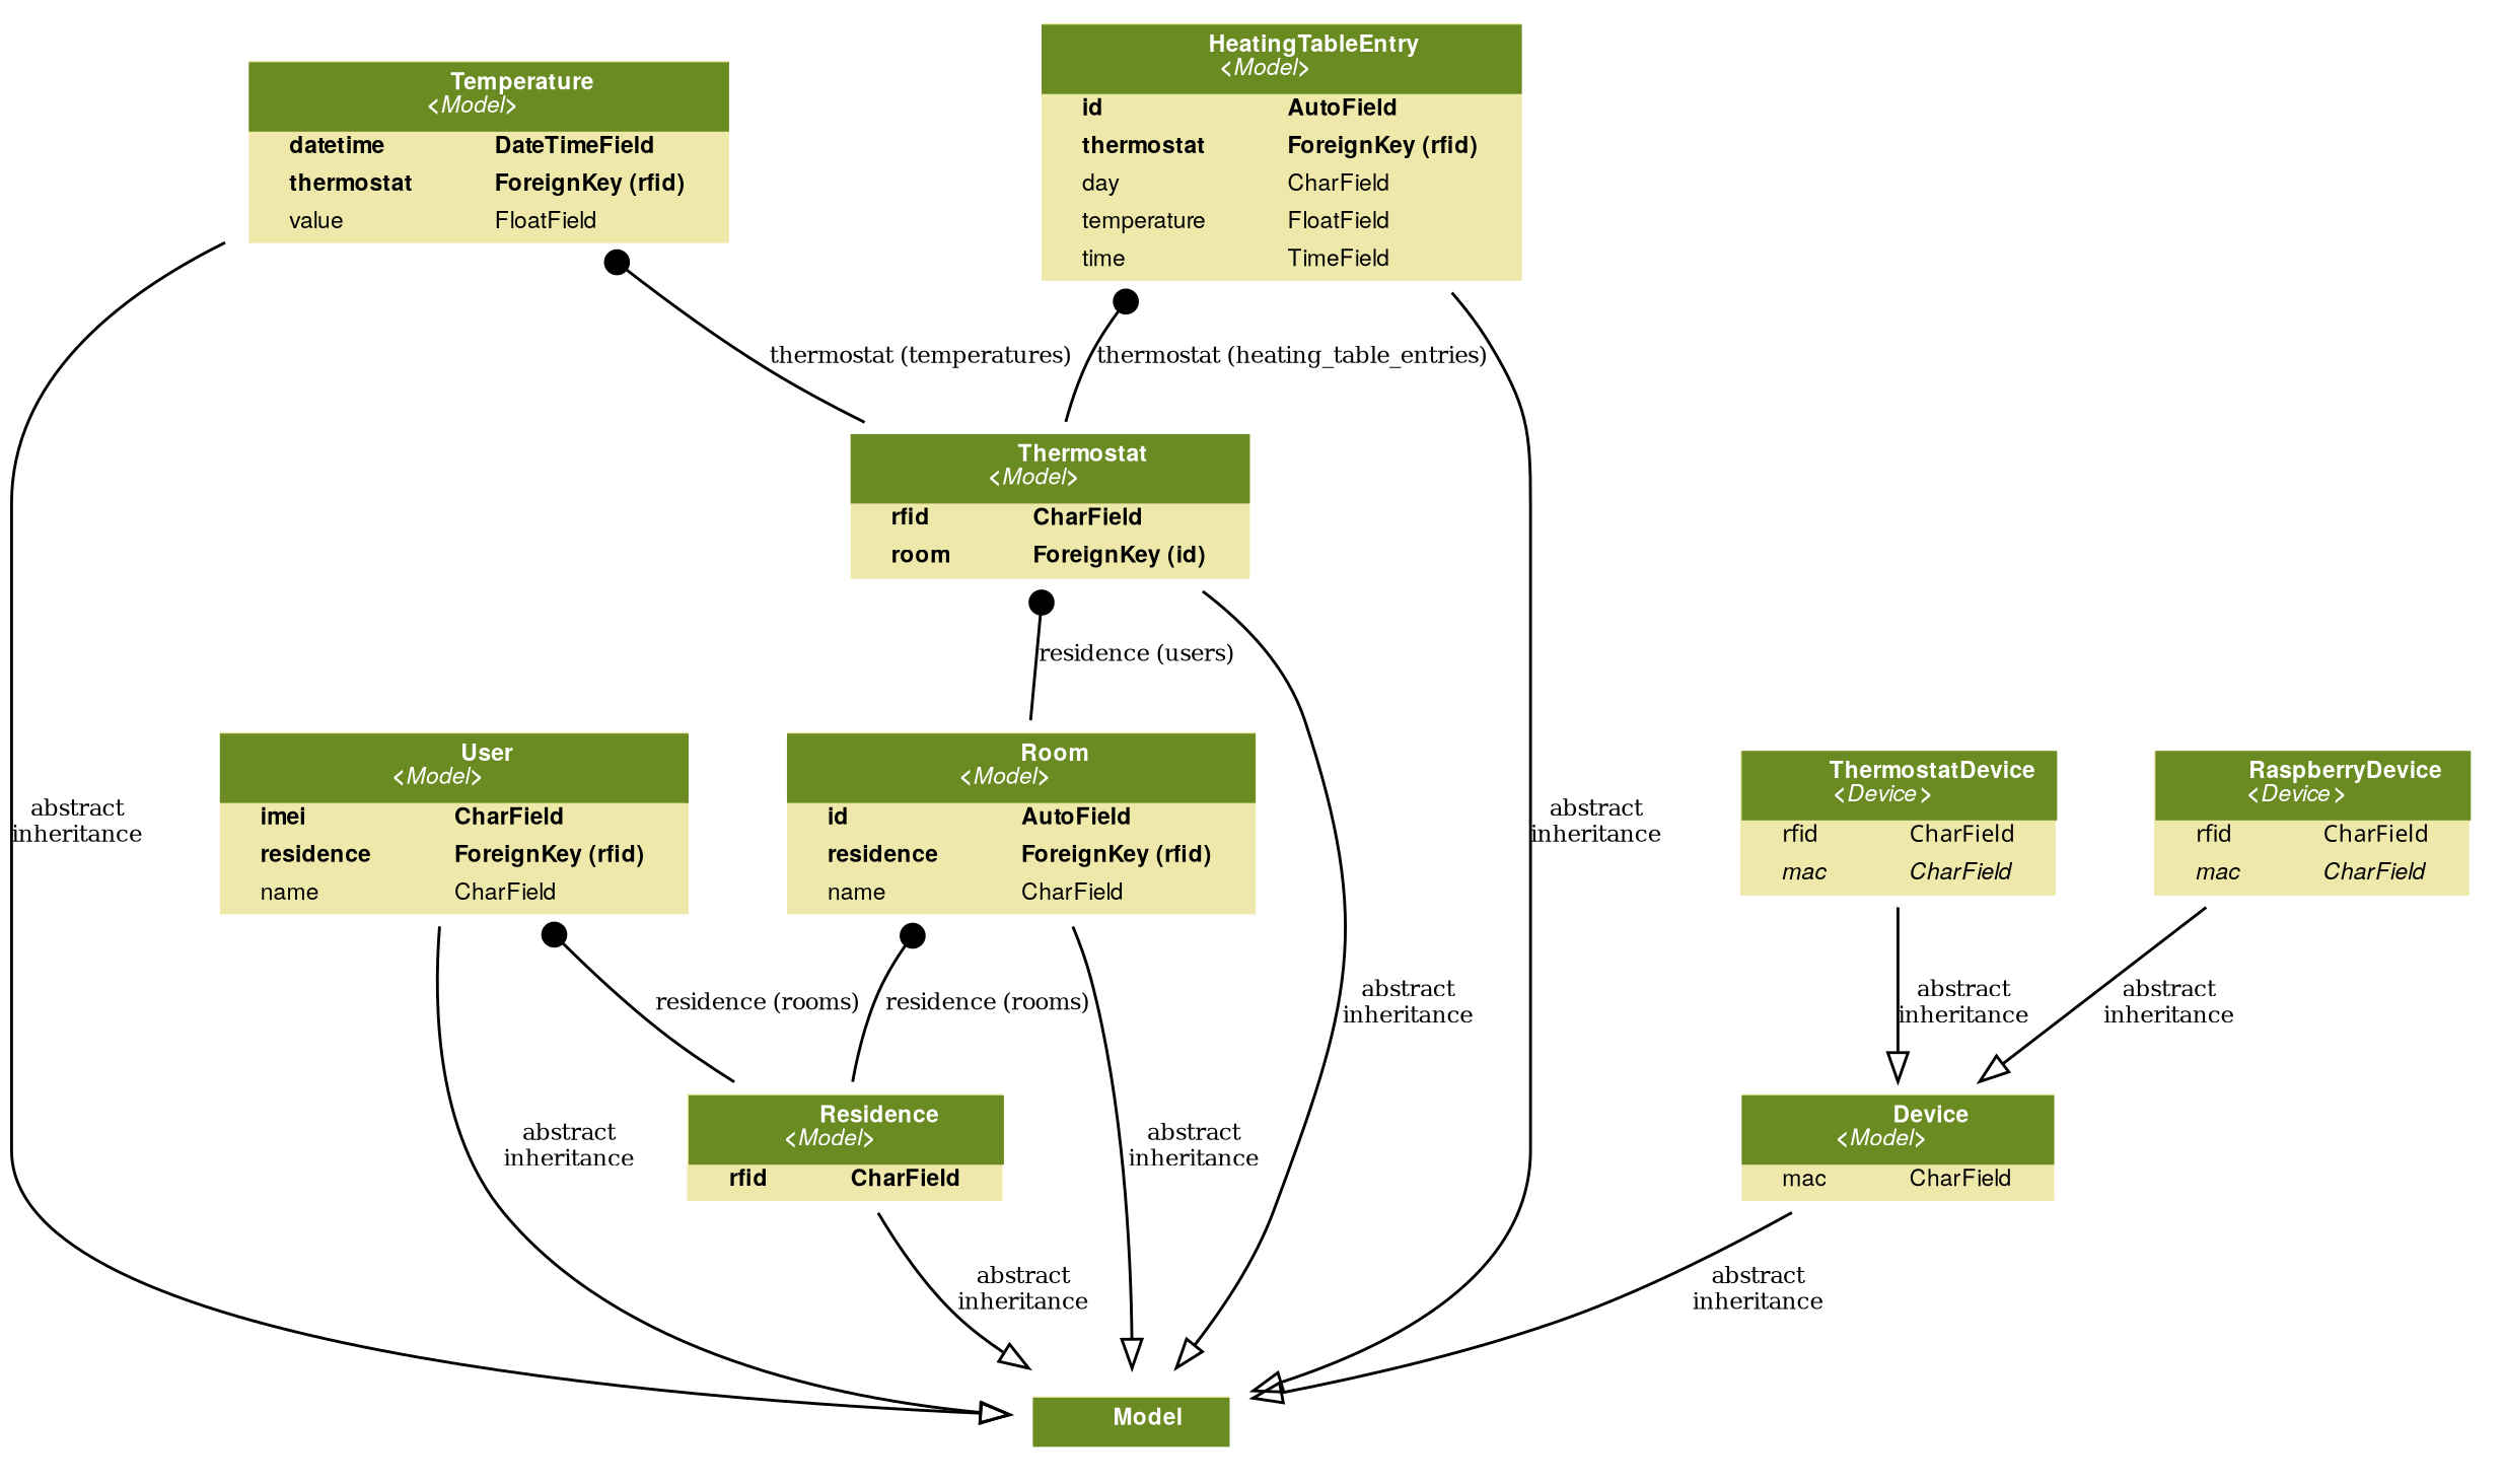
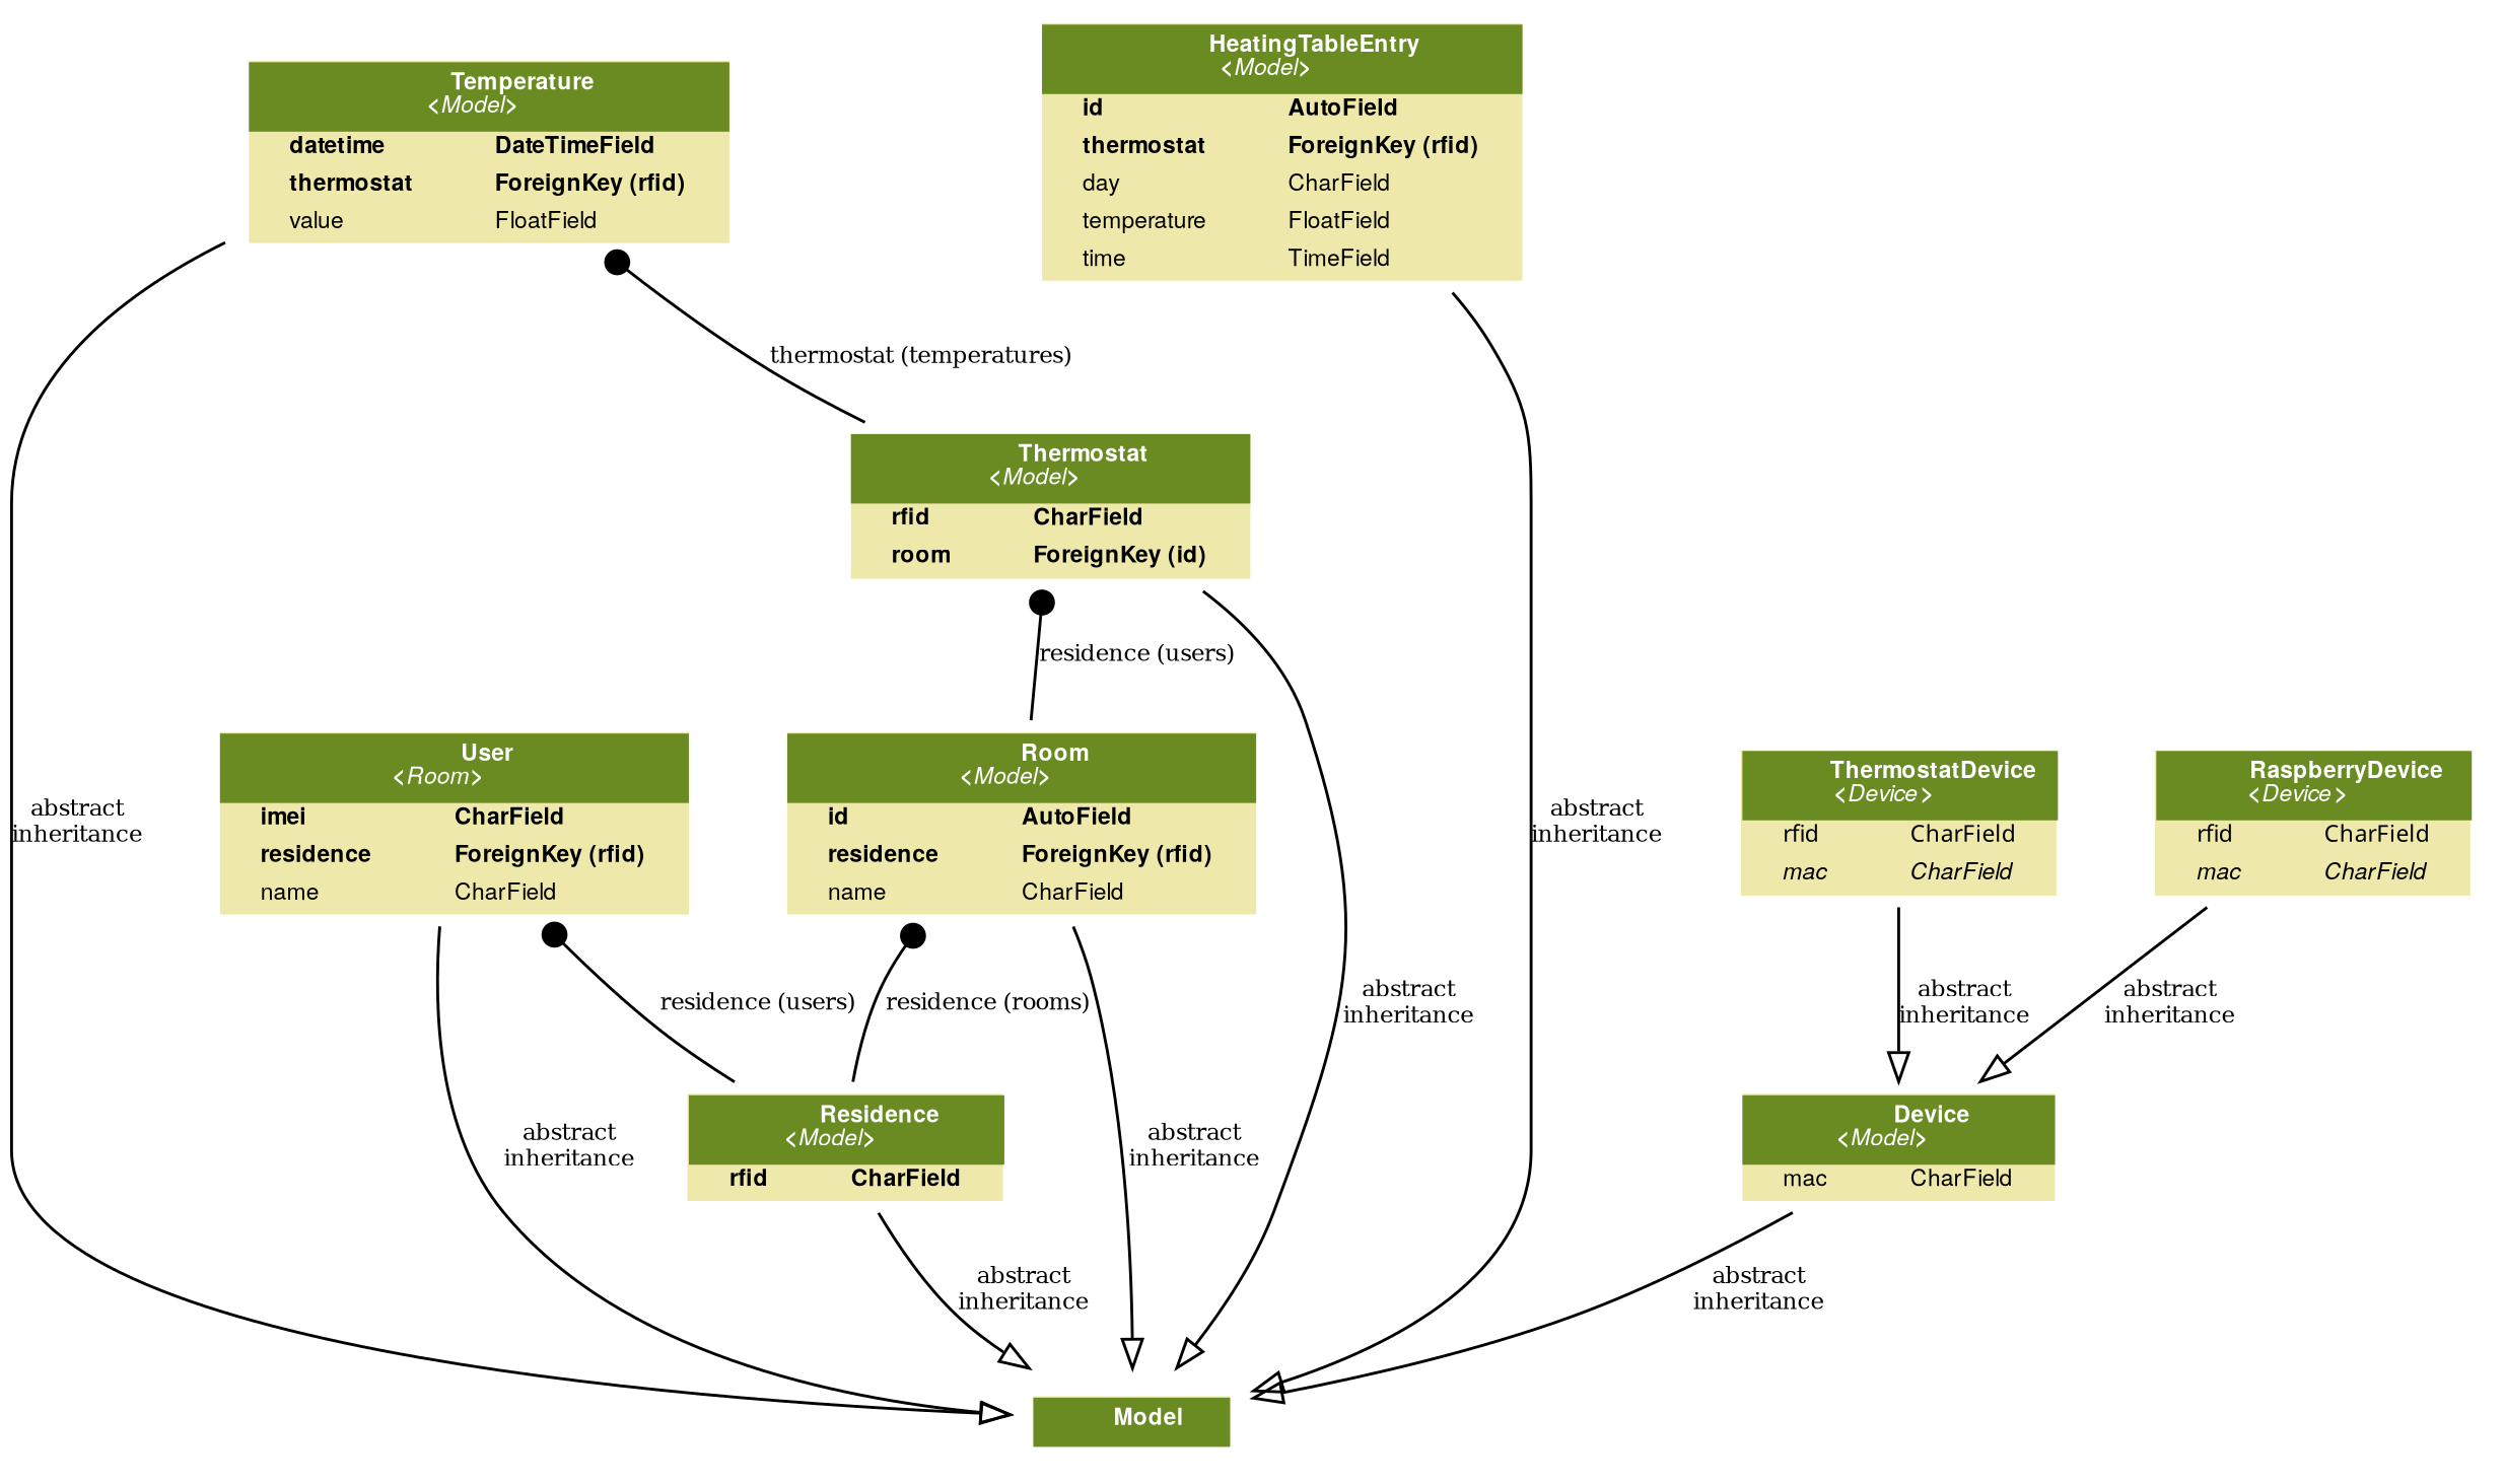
  digraph {
    fontname="DejaVu Serif"
    fontsize=8
    splines=true
    node [fontname="DejaVu Serif" fontsize=8 shape=plaintext]
    edge [arrowhead=empty arrowtail=none dir=both fontname="DejaVu Serif" fontsize=8]
    n1 [label=<     <TABLE BGCOLOR="palegoldenrod" BORDER="0" CELLBORDER="0" CELLSPACING="0">     <TR><TD COLSPAN="2" CELLPADDING="4" ALIGN="CENTER" BGCOLOR="olivedrab4">     <FONT FACE="Helvetica Bold" COLOR="white">     Device<BR/>&lt;<FONT FACE="Helvetica Italic">Model</FONT>&gt;     </FONT></TD></TR>        <TR><TD ALIGN="LEFT" BORDER="0">     <FONT FACE="Helvetica ">mac</FONT>     </TD><TD ALIGN="LEFT">     <FONT FACE="Helvetica ">CharField</FONT>     </TD></TR>        </TABLE>     >]
    n2 [label=<     <TABLE BGCOLOR="palegoldenrod" BORDER="0" CELLBORDER="0" CELLSPACING="0">     <TR><TD COLSPAN="2" CELLPADDING="4" ALIGN="CENTER" BGCOLOR="olivedrab4">     <FONT FACE="Helvetica Bold" COLOR="white">     Model     </FONT></TD></TR>        </TABLE>     >]
    n3 [label=<     <TABLE BGCOLOR="palegoldenrod" BORDER="0" CELLBORDER="0" CELLSPACING="0">     <TR><TD COLSPAN="2" CELLPADDING="4" ALIGN="CENTER" BGCOLOR="olivedrab4">     <FONT FACE="Helvetica Bold" COLOR="white">     Residence<BR/>&lt;<FONT FACE="Helvetica Italic">Model</FONT>&gt;     </FONT></TD></TR>        <TR><TD ALIGN="LEFT" BORDER="0">     <FONT FACE="Helvetica Bold">rfid</FONT>     </TD><TD ALIGN="LEFT">     <FONT FACE="Helvetica Bold">CharField</FONT>     </TD></TR>        </TABLE>     >]
-   n4 [label=<     <TABLE BGCOLOR="palegoldenrod" BORDER="0" CELLBORDER="0" CELLSPACING="0">     <TR><TD COLSPAN="2" CELLPADDING="4" ALIGN="CENTER" BGCOLOR="olivedrab4">     <FONT FACE="Helvetica Bold" COLOR="white">     User<BR/>&lt;<FONT FACE="Helvetica Italic">Model</FONT>&gt;     </FONT></TD></TR>        <TR><TD ALIGN="LEFT" BORDER="0">     <FONT FACE="Helvetica Bold">imei</FONT>     </TD><TD ALIGN="LEFT">     <FONT FACE="Helvetica Bold">CharField</FONT>     </TD></TR>        <TR><TD ALIGN="LEFT" BORDER="0">     <FONT FACE="Helvetica Bold">residence</FONT>     </TD><TD ALIGN="LEFT">     <FONT FACE="Helvetica Bold">ForeignKey (rfid)</FONT>     </TD></TR>        <TR><TD ALIGN="LEFT" BORDER="0">     <FONT FACE="Helvetica ">name</FONT>     </TD><TD ALIGN="LEFT">     <FONT FACE="Helvetica ">CharField</FONT>     </TD></TR>        </TABLE>     >]
+   n4 [label=<     <TABLE BGCOLOR="palegoldenrod" BORDER="0" CELLBORDER="0" CELLSPACING="0">     <TR><TD COLSPAN="2" CELLPADDING="4" ALIGN="CENTER" BGCOLOR="olivedrab4">     <FONT FACE="Helvetica Bold" COLOR="white">     User<BR/>&lt;<FONT FACE="Helvetica Italic">Room</FONT>&gt;     </FONT></TD></TR>        <TR><TD ALIGN="LEFT" BORDER="0">     <FONT FACE="Helvetica Bold">imei</FONT>     </TD><TD ALIGN="LEFT">     <FONT FACE="Helvetica Bold">CharField</FONT>     </TD></TR>        <TR><TD ALIGN="LEFT" BORDER="0">     <FONT FACE="Helvetica Bold">residence</FONT>     </TD><TD ALIGN="LEFT">     <FONT FACE="Helvetica Bold">ForeignKey (rfid)</FONT>     </TD></TR>        <TR><TD ALIGN="LEFT" BORDER="0">     <FONT FACE="Helvetica ">name</FONT>     </TD><TD ALIGN="LEFT">     <FONT FACE="Helvetica ">CharField</FONT>     </TD></TR>        </TABLE>     >]
    n5 [label=<     <TABLE BGCOLOR="palegoldenrod" BORDER="0" CELLBORDER="0" CELLSPACING="0">     <TR><TD COLSPAN="2" CELLPADDING="4" ALIGN="CENTER" BGCOLOR="olivedrab4">     <FONT FACE="Helvetica Bold" COLOR="white">     Room<BR/>&lt;<FONT FACE="Helvetica Italic">Model</FONT>&gt;     </FONT></TD></TR>        <TR><TD ALIGN="LEFT" BORDER="0">     <FONT FACE="Helvetica Bold">id</FONT>     </TD><TD ALIGN="LEFT">     <FONT FACE="Helvetica Bold">AutoField</FONT>     </TD></TR>        <TR><TD ALIGN="LEFT" BORDER="0">     <FONT FACE="Helvetica Bold">residence</FONT>     </TD><TD ALIGN="LEFT">     <FONT FACE="Helvetica Bold">ForeignKey (rfid)</FONT>     </TD></TR>        <TR><TD ALIGN="LEFT" BORDER="0">     <FONT FACE="Helvetica ">name</FONT>     </TD><TD ALIGN="LEFT">     <FONT FACE="Helvetica ">CharField</FONT>     </TD></TR>        </TABLE>     >]
    n6 [label=<     <TABLE BGCOLOR="palegoldenrod" BORDER="0" CELLBORDER="0" CELLSPACING="0">     <TR><TD COLSPAN="2" CELLPADDING="4" ALIGN="CENTER" BGCOLOR="olivedrab4">     <FONT FACE="Helvetica Bold" COLOR="white">     Thermostat<BR/>&lt;<FONT FACE="Helvetica Italic">Model</FONT>&gt;     </FONT></TD></TR>        <TR><TD ALIGN="LEFT" BORDER="0">     <FONT FACE="Helvetica Bold">rfid</FONT>     </TD><TD ALIGN="LEFT">     <FONT FACE="Helvetica Bold">CharField</FONT>     </TD></TR>        <TR><TD ALIGN="LEFT" BORDER="0">     <FONT FACE="Helvetica Bold">room</FONT>     </TD><TD ALIGN="LEFT">     <FONT FACE="Helvetica Bold">ForeignKey (id)</FONT>     </TD></TR>        </TABLE>     >]
    n7 [label=<     <TABLE BGCOLOR="palegoldenrod" BORDER="0" CELLBORDER="0" CELLSPACING="0">     <TR><TD COLSPAN="2" CELLPADDING="4" ALIGN="CENTER" BGCOLOR="olivedrab4">     <FONT FACE="Helvetica Bold" COLOR="white">     Temperature<BR/>&lt;<FONT FACE="Helvetica Italic">Model</FONT>&gt;     </FONT></TD></TR>        <TR><TD ALIGN="LEFT" BORDER="0">     <FONT FACE="Helvetica Bold">datetime</FONT>     </TD><TD ALIGN="LEFT">     <FONT FACE="Helvetica Bold">DateTimeField</FONT>     </TD></TR>        <TR><TD ALIGN="LEFT" BORDER="0">     <FONT FACE="Helvetica Bold">thermostat</FONT>     </TD><TD ALIGN="LEFT">     <FONT FACE="Helvetica Bold">ForeignKey (rfid)</FONT>     </TD></TR>        <TR><TD ALIGN="LEFT" BORDER="0">     <FONT FACE="Helvetica ">value</FONT>     </TD><TD ALIGN="LEFT">     <FONT FACE="Helvetica ">FloatField</FONT>     </TD></TR>        </TABLE>     >]
    n8 [label=<     <TABLE BGCOLOR="palegoldenrod" BORDER="0" CELLBORDER="0" CELLSPACING="0">     <TR><TD COLSPAN="2" CELLPADDING="4" ALIGN="CENTER" BGCOLOR="olivedrab4">     <FONT FACE="Helvetica Bold" COLOR="white">     RaspberryDevice<BR/>&lt;<FONT FACE="Helvetica Italic">Device</FONT>&gt;     </FONT></TD></TR>        <TR><TD ALIGN="LEFT" BORDER="0">     <FONT FACE="Helvetica ItalicBold">rfid</FONT>     </TD><TD ALIGN="LEFT">     <FONT FACE="Helvetica ItalicBold">CharField</FONT>     </TD></TR>        <TR><TD ALIGN="LEFT" BORDER="0">     <FONT FACE="Helvetica Italic">mac</FONT>     </TD><TD ALIGN="LEFT">     <FONT FACE="Helvetica Italic">CharField</FONT>     </TD></TR>        </TABLE>     >]
    n9 [label=<     <TABLE BGCOLOR="palegoldenrod" BORDER="0" CELLBORDER="0" CELLSPACING="0">     <TR><TD COLSPAN="2" CELLPADDING="4" ALIGN="CENTER" BGCOLOR="olivedrab4">     <FONT FACE="Helvetica Bold" COLOR="white">     ThermostatDevice<BR/>&lt;<FONT FACE="Helvetica Italic">Device</FONT>&gt;     </FONT></TD></TR>        <TR><TD ALIGN="LEFT" BORDER="0">     <FONT FACE="Helvetica ItalicBold">rfid</FONT>     </TD><TD ALIGN="LEFT">     <FONT FACE="Helvetica ItalicBold">CharField</FONT>     </TD></TR>        <TR><TD ALIGN="LEFT" BORDER="0">     <FONT FACE="Helvetica Italic">mac</FONT>     </TD><TD ALIGN="LEFT">     <FONT FACE="Helvetica Italic">CharField</FONT>     </TD></TR>        </TABLE>     >]
    n10 [label=<     <TABLE BGCOLOR="palegoldenrod" BORDER="0" CELLBORDER="0" CELLSPACING="0">     <TR><TD COLSPAN="2" CELLPADDING="4" ALIGN="CENTER" BGCOLOR="olivedrab4">     <FONT FACE="Helvetica Bold" COLOR="white">     HeatingTableEntry<BR/>&lt;<FONT FACE="Helvetica Italic">Model</FONT>&gt;     </FONT></TD></TR>        <TR><TD ALIGN="LEFT" BORDER="0">     <FONT FACE="Helvetica Bold">id</FONT>     </TD><TD ALIGN="LEFT">     <FONT FACE="Helvetica Bold">AutoField</FONT>     </TD></TR>        <TR><TD ALIGN="LEFT" BORDER="0">     <FONT FACE="Helvetica Bold">thermostat</FONT>     </TD><TD ALIGN="LEFT">     <FONT FACE="Helvetica Bold">ForeignKey (rfid)</FONT>     </TD></TR>        <TR><TD ALIGN="LEFT" BORDER="0">     <FONT FACE="Helvetica ">day</FONT>     </TD><TD ALIGN="LEFT">     <FONT FACE="Helvetica ">CharField</FONT>     </TD></TR>        <TR><TD ALIGN="LEFT" BORDER="0">     <FONT FACE="Helvetica ">temperature</FONT>     </TD><TD ALIGN="LEFT">     <FONT FACE="Helvetica ">FloatField</FONT>     </TD></TR>        <TR><TD ALIGN="LEFT" BORDER="0">     <FONT FACE="Helvetica ">time</FONT>     </TD><TD ALIGN="LEFT">     <FONT FACE="Helvetica ">TimeField</FONT>     </TD></TR>        </TABLE>     >]
    n1 -> n2 [label="abstract\ninheritance"]
    n3 -> n2 [label="abstract\ninheritance"]
    n4 -> n2 [label="abstract\ninheritance"]
-   n4 -> n3 [arrowhead=none arrowtail=dot label="residence (rooms)"]
+   n4 -> n3 [arrowhead=none arrowtail=dot label="residence (users)"]
    n5 -> n2 [label="abstract\ninheritance"]
    n5 -> n3 [arrowhead=none arrowtail=dot label="residence (rooms)"]
    n6 -> n2 [label="abstract\ninheritance"]
    n6 -> n5 [arrowhead=none arrowtail=dot label="residence (users)"]
    n7 -> n2 [label="abstract\ninheritance"]
    n7 -> n6 [arrowhead=none arrowtail=dot label="thermostat (temperatures)"]
    n8 -> n1 [label="abstract\ninheritance"]
    n9 -> n1 [label="abstract\ninheritance"]
    n10 -> n2 [label="abstract\ninheritance"]
-   n10 -> n6 [arrowhead=none arrowtail=dot label="thermostat (heating_table_entries)"]
  }
